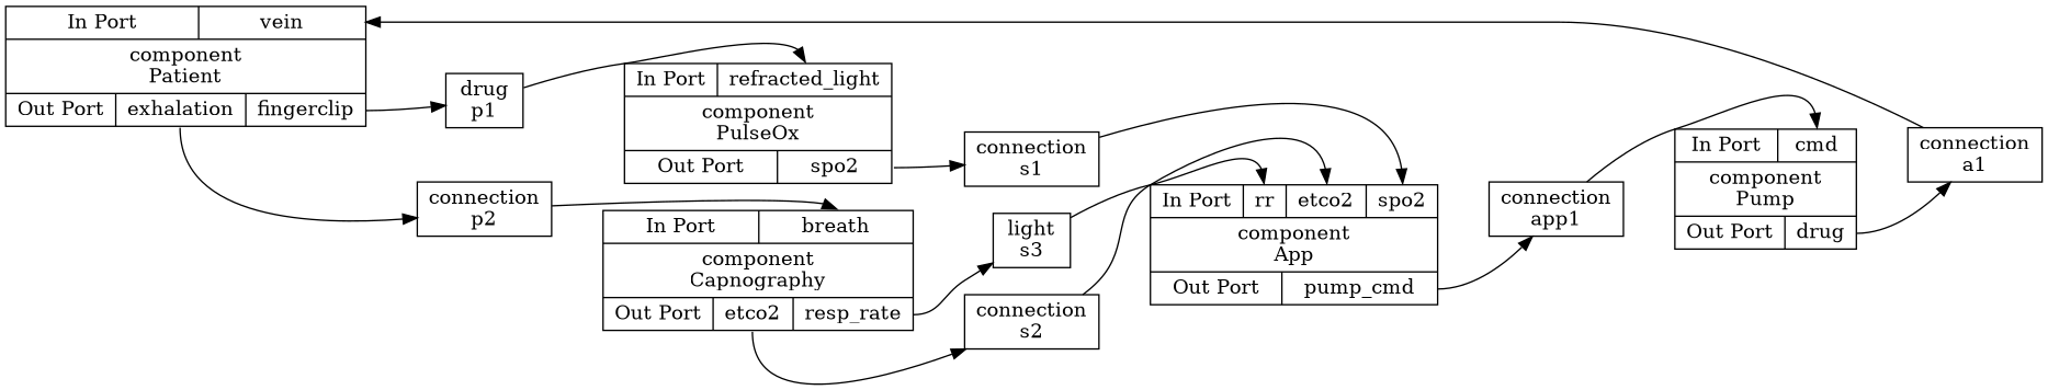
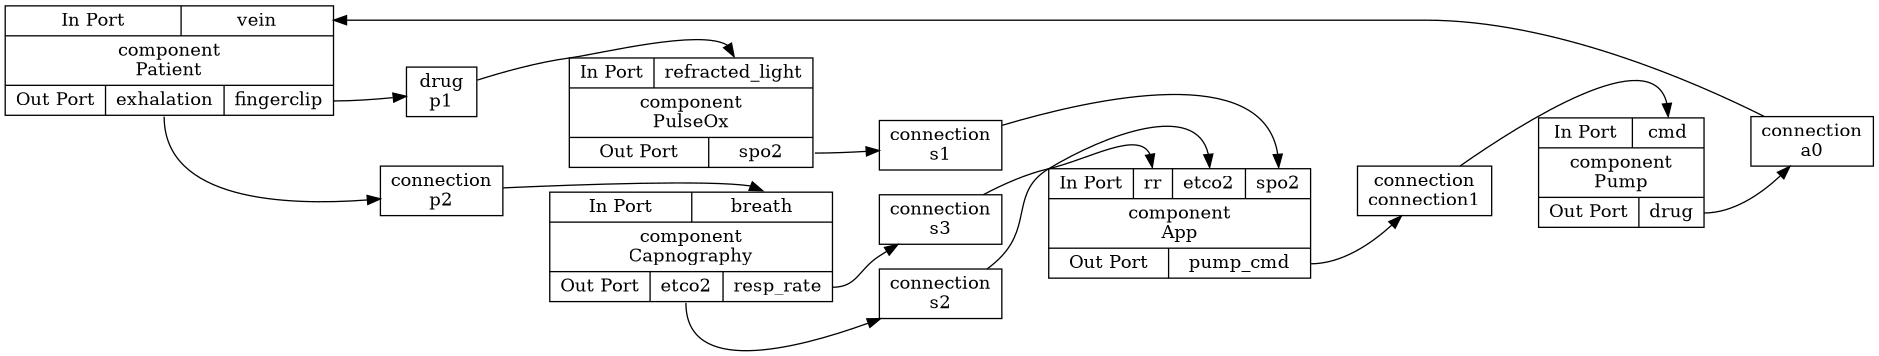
  strict digraph {
    rankdir=LR
    node [shape=record]
    n1 [label="{In Port|<vein>vein} |component\nPatient|{Out Port|<exhalation>exhalation|<fingerclip>fingerclip} "]
    n2 [label="drug\np1"]
    n3 [label="connection\np2"]
    n4 [label="{In Port|<refracted_light>refracted_light} |component\nPulseOx|{Out Port|<spo2>spo2} "]
    n5 [label="{In Port|<breath>breath} |component\nCapnography|{Out Port|<etco2>etco2|<resp_rate>resp_rate} "]
    n6 [label="connection\ns2"]
-   n7 [label="light\ns3"]
+   n7 [label="connection\ns3"]
    n8 [label="{In Port|<rr>rr|<etco2>etco2|<spo2>spo2} |component\nApp|{Out Port|<pump_cmd>pump_cmd} "]
    n9 [label="{In Port|<cmd>cmd} |component\nPump|{Out Port|<drug>drug} "]
-   n10 [label="connection\na1"]
+   n10 [label="connection\na0"]
    n11 [label="connection\ns1"]
-   n12 [label="connection\napp1"]
+   n12 [label="connection\nconnection1"]
    n1 -> n2 [tailport=fingerclip]
    n1 -> n3 [tailport=exhalation]
    n2 -> n4 [headport=refracted_light]
    n3 -> n5 [headport=breath]
    n4 -> n11 [tailport=spo2]
    n5 -> n6 [tailport=etco2]
    n5 -> n7 [tailport=resp_rate]
    n6 -> n8 [headport=etco2]
    n7 -> n8 [headport=rr]
    n8 -> n12 [tailport=pump_cmd]
    n9 -> n10 [tailport=drug]
    n10 -> n1 [headport=vein]
    n11 -> n8 [headport=spo2]
    n12 -> n9 [headport=cmd]
  }
